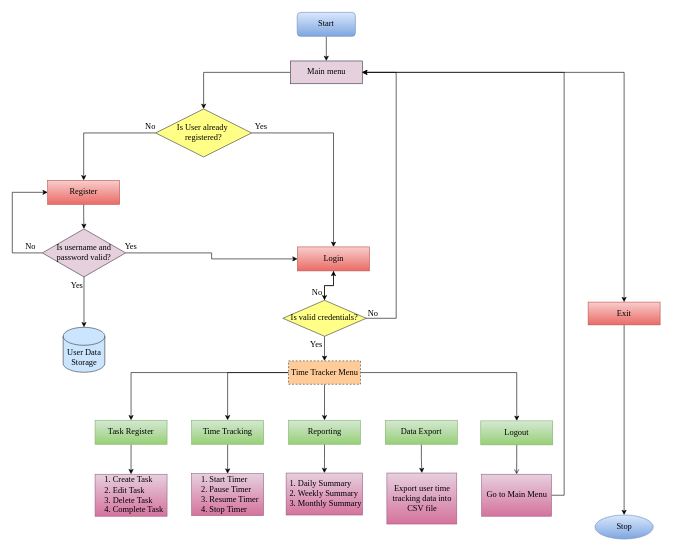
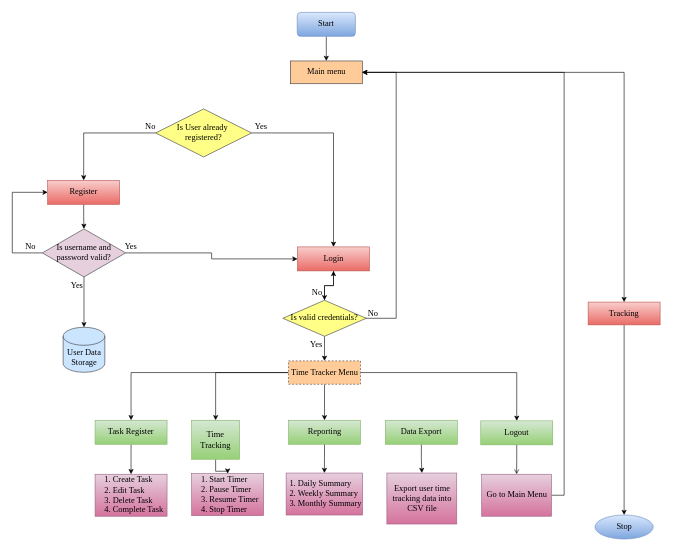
  <mxCell id="0" />
  <mxCell id="1" parent="0" />
  <mxCell id="2" value="" style="edgeStyle=orthogonalEdgeStyle;rounded=0;orthogonalLoop=1;jettySize=auto;html=1;fontFamily=Times New Roman;fontSize=14;" parent="1" source="3" target="6" edge="1"><mxGeometry relative="1" as="geometry" /></mxCell>
  <mxCell id="3" value="Start" style="whiteSpace=wrap;html=1;fontFamily=Times New Roman;fontSize=14;fillColor=#dae8fc;strokeColor=#6c8ebf;gradientColor=#7ea6e0;rounded=1;" parent="1" vertex="1"><mxGeometry x="495" y="20" width="97" height="40" as="geometry" /></mxCell>
  <mxCell id="4" style="edgeStyle=orthogonalEdgeStyle;rounded=0;orthogonalLoop=1;jettySize=auto;html=1;entryX=0.5;entryY=0;entryDx=0;entryDy=0;fontFamily=Times New Roman;fontSize=14;" edge="1" parent="1" source="6" target="8"><mxGeometry relative="1" as="geometry" /></mxCell>
- <mxCell id="5" style="edgeStyle=orthogonalEdgeStyle;rounded=0;orthogonalLoop=1;jettySize=auto;html=1;entryX=0.5;entryY=0;entryDx=0;entryDy=0;fontFamily=Times New Roman;fontSize=14;" edge="1" parent="1" source="6" target="11"><mxGeometry relative="1" as="geometry" /></mxCell>
- <mxCell id="6" value="Main menu" style="rounded=0;whiteSpace=wrap;html=1;fontFamily=Times New Roman;fontSize=14;fillColor=#e6d0de;strokeColor=#36393d;" parent="1" vertex="1"><mxGeometry x="483.5" y="101" width="120" height="38" as="geometry" /></mxCell>
+ <mxCell id="6" value="Main menu" style="rounded=0;whiteSpace=wrap;html=1;fontFamily=Times New Roman;fontSize=14;fillColor=#ffcc99;strokeColor=#36393d;" parent="1" vertex="1"><mxGeometry x="483.5" y="101" width="120" height="38" as="geometry" /></mxCell>
  <mxCell id="7" value="" style="edgeStyle=orthogonalEdgeStyle;rounded=0;orthogonalLoop=1;jettySize=auto;html=1;fontFamily=Times New Roman;fontSize=14;" edge="1" parent="1" source="8" target="53"><mxGeometry relative="1" as="geometry" /></mxCell>
- <mxCell id="8" value="Exit" style="rounded=0;whiteSpace=wrap;html=1;fontFamily=Times New Roman;fontSize=14;fillColor=#f8cecc;strokeColor=#b85450;gradientColor=#ea6b66;" parent="1" vertex="1"><mxGeometry x="980" y="503" width="120" height="38" as="geometry" /></mxCell>
+ <mxCell id="8" value="Tracking" style="rounded=0;whiteSpace=wrap;html=1;fontFamily=Times New Roman;fontSize=14;fillColor=#f8cecc;strokeColor=#b85450;gradientColor=#ea6b66;" parent="1" vertex="1"><mxGeometry x="980" y="503" width="120" height="38" as="geometry" /></mxCell>
  <mxCell id="9" style="edgeStyle=orthogonalEdgeStyle;rounded=0;orthogonalLoop=1;jettySize=auto;html=1;exitX=0;exitY=0.5;exitDx=0;exitDy=0;entryX=0.5;entryY=0;entryDx=0;entryDy=0;fontFamily=Times New Roman;fontSize=14;" parent="1" source="11" target="13" edge="1"><mxGeometry relative="1" as="geometry" /></mxCell>
  <mxCell id="10" style="edgeStyle=orthogonalEdgeStyle;rounded=0;orthogonalLoop=1;jettySize=auto;html=1;entryX=0.5;entryY=0;entryDx=0;entryDy=0;fontFamily=Times New Roman;fontSize=14;" edge="1" parent="1" source="11" target="15"><mxGeometry relative="1" as="geometry" /></mxCell>
  <mxCell id="11" value="Is User already&amp;nbsp;&lt;div&gt;registered?&lt;/div&gt;" style="rhombus;whiteSpace=wrap;html=1;fontFamily=Times New Roman;fontSize=14;fillColor=#ffff88;strokeColor=#36393d;" parent="1" vertex="1"><mxGeometry x="259" y="181" width="160" height="80" as="geometry" /></mxCell>
  <mxCell id="12" style="edgeStyle=orthogonalEdgeStyle;rounded=0;orthogonalLoop=1;jettySize=auto;html=1;entryX=0.5;entryY=0;entryDx=0;entryDy=0;fontFamily=Times New Roman;fontSize=14;" edge="1" parent="1" source="13" target="19"><mxGeometry relative="1" as="geometry"><mxPoint x="60" y="380" as="targetPoint" /></mxGeometry></mxCell>
  <mxCell id="13" value="Register" style="rounded=0;whiteSpace=wrap;html=1;fontFamily=Times New Roman;fontSize=14;fillColor=#f8cecc;strokeColor=#b85450;gradientColor=#ea6b66;" parent="1" vertex="1"><mxGeometry x="79" y="300" width="120" height="40" as="geometry" /></mxCell>
  <mxCell id="14" value="" style="edgeStyle=orthogonalEdgeStyle;rounded=0;orthogonalLoop=1;jettySize=auto;html=1;fontFamily=Times New Roman;fontSize=14;" edge="1" parent="1" source="15" target="28"><mxGeometry relative="1" as="geometry" /></mxCell>
  <mxCell id="15" value="Login" style="rounded=0;whiteSpace=wrap;html=1;fontFamily=Times New Roman;fontSize=14;fillColor=#f8cecc;strokeColor=#b85450;gradientColor=#ea6b66;" parent="1" vertex="1"><mxGeometry x="495.5" y="411" width="120" height="40" as="geometry" /></mxCell>
  <mxCell id="16" value="No" style="text;html=1;align=center;verticalAlign=middle;resizable=0;points=[];autosize=1;strokeColor=none;fillColor=none;fontFamily=Times New Roman;fontSize=14;" parent="1" vertex="1"><mxGeometry x="230" y="196" width="40" height="30" as="geometry" /></mxCell>
  <mxCell id="17" style="edgeStyle=orthogonalEdgeStyle;rounded=0;orthogonalLoop=1;jettySize=auto;html=1;entryX=0;entryY=0.5;entryDx=0;entryDy=0;fontFamily=Times New Roman;fontSize=14;" edge="1" parent="1" source="19" target="15"><mxGeometry relative="1" as="geometry" /></mxCell>
  <mxCell id="18" value="" style="edgeStyle=orthogonalEdgeStyle;rounded=0;orthogonalLoop=1;jettySize=auto;html=1;entryX=0;entryY=0.5;entryDx=0;entryDy=0;" edge="1" parent="1" source="19" target="13"><mxGeometry relative="1" as="geometry"><mxPoint x="20" y="310" as="targetPoint" /><Array as="points"><mxPoint x="20" y="421" /><mxPoint x="20" y="320" /></Array></mxGeometry></mxCell>
  <mxCell id="19" value="Is username and password valid?" style="rhombus;whiteSpace=wrap;html=1;fontFamily=Times New Roman;fontSize=14;fillColor=#e6d0de;strokeColor=#36393d;" parent="1" vertex="1"><mxGeometry x="70" y="381" width="139" height="80" as="geometry" /></mxCell>
  <mxCell id="20" value="User Data Storage" style="shape=cylinder3;whiteSpace=wrap;html=1;boundedLbl=1;backgroundOutline=1;size=15;fontFamily=Times New Roman;fontSize=14;fillColor=#cce5ff;strokeColor=#36393d;" vertex="1" parent="1"><mxGeometry x="104.75" y="545" width="69.5" height="75" as="geometry" /></mxCell>
  <mxCell id="21" value="Yes" style="text;html=1;align=center;verticalAlign=middle;whiteSpace=wrap;rounded=0;fontFamily=Times New Roman;fontSize=14;" vertex="1" parent="1"><mxGeometry x="98" y="461" width="60" height="30" as="geometry" /></mxCell>
  <mxCell id="22" style="edgeStyle=orthogonalEdgeStyle;rounded=0;orthogonalLoop=1;jettySize=auto;html=1;entryX=0.5;entryY=0;entryDx=0;entryDy=0;entryPerimeter=0;fontFamily=Times New Roman;fontSize=14;" edge="1" parent="1" source="19" target="20"><mxGeometry relative="1" as="geometry" /></mxCell>
  <mxCell id="23" value="Yes" style="text;html=1;align=center;verticalAlign=middle;whiteSpace=wrap;rounded=0;fontFamily=Times New Roman;fontSize=14;" vertex="1" parent="1"><mxGeometry x="405" y="196" width="60" height="30" as="geometry" /></mxCell>
  <mxCell id="24" value="Yes" style="text;html=1;align=center;verticalAlign=middle;whiteSpace=wrap;rounded=0;fontFamily=Times New Roman;fontSize=14;" vertex="1" parent="1"><mxGeometry x="188" y="396" width="60" height="30" as="geometry" /></mxCell>
  <mxCell id="25" style="edgeStyle=orthogonalEdgeStyle;rounded=0;orthogonalLoop=1;jettySize=auto;html=1;fontFamily=Times New Roman;fontSize=14;" edge="1" parent="1" source="28" target="15"><mxGeometry relative="1" as="geometry" /></mxCell>
  <mxCell id="26" value="" style="edgeStyle=orthogonalEdgeStyle;rounded=0;orthogonalLoop=1;jettySize=auto;html=1;fontFamily=Times New Roman;fontSize=14;" edge="1" parent="1" source="28" target="36"><mxGeometry relative="1" as="geometry" /></mxCell>
  <mxCell id="27" style="edgeStyle=orthogonalEdgeStyle;rounded=0;orthogonalLoop=1;jettySize=auto;html=1;entryX=1;entryY=0.5;entryDx=0;entryDy=0;fontFamily=Times New Roman;fontSize=14;" edge="1" parent="1"><mxGeometry relative="1" as="geometry"><mxPoint x="609.5" y="530" as="sourcePoint" /><mxPoint x="603" y="120" as="targetPoint" /><Array as="points"><mxPoint x="660" y="530" /><mxPoint x="660" y="120" /></Array></mxGeometry></mxCell>
  <mxCell id="28" value="Is valid credentials?" style="rhombus;whiteSpace=wrap;html=1;fontFamily=Times New Roman;fontSize=14;fillColor=#ffff88;strokeColor=#36393d;" vertex="1" parent="1"><mxGeometry x="471" y="500" width="139" height="60" as="geometry" /></mxCell>
  <mxCell id="29" value="No" style="text;html=1;align=center;verticalAlign=middle;resizable=0;points=[];autosize=1;strokeColor=none;fillColor=none;fontFamily=Times New Roman;fontSize=14;" vertex="1" parent="1"><mxGeometry x="508" y="472" width="40" height="30" as="geometry" /></mxCell>
  <mxCell id="30" value="No" style="text;html=1;align=center;verticalAlign=middle;resizable=0;points=[];autosize=1;strokeColor=none;fillColor=none;fontFamily=Times New Roman;fontSize=14;" vertex="1" parent="1"><mxGeometry x="600.5" y="507" width="40" height="30" as="geometry" /></mxCell>
  <mxCell id="31" value="Yes" style="text;html=1;align=center;verticalAlign=middle;whiteSpace=wrap;rounded=0;fontFamily=Times New Roman;fontSize=14;" vertex="1" parent="1"><mxGeometry x="497" y="560" width="60" height="30" as="geometry" /></mxCell>
  <mxCell id="32" value="" style="edgeStyle=orthogonalEdgeStyle;rounded=0;orthogonalLoop=1;jettySize=auto;html=1;fontFamily=Times New Roman;fontSize=14;" edge="1" parent="1" source="36" target="44"><mxGeometry relative="1" as="geometry" /></mxCell>
  <mxCell id="33" style="edgeStyle=orthogonalEdgeStyle;rounded=0;orthogonalLoop=1;jettySize=auto;html=1;entryX=0.5;entryY=0;entryDx=0;entryDy=0;fontFamily=Times New Roman;fontSize=14;" edge="1" parent="1" source="36" target="46"><mxGeometry relative="1" as="geometry" /></mxCell>
  <mxCell id="34" style="edgeStyle=orthogonalEdgeStyle;rounded=0;orthogonalLoop=1;jettySize=auto;html=1;entryX=0.5;entryY=0;entryDx=0;entryDy=0;fontFamily=Times New Roman;fontSize=14;" edge="1" parent="1" source="36" target="40"><mxGeometry relative="1" as="geometry" /></mxCell>
  <mxCell id="35" style="edgeStyle=orthogonalEdgeStyle;rounded=0;orthogonalLoop=1;jettySize=auto;html=1;entryX=0.5;entryY=0;entryDx=0;entryDy=0;fontFamily=Times New Roman;fontSize=14;" edge="1" parent="1" source="36" target="38"><mxGeometry relative="1" as="geometry" /></mxCell>
  <mxCell id="36" value="Time Tracker Menu" style="rounded=0;whiteSpace=wrap;html=1;fontFamily=Times New Roman;fontSize=14;fillColor=#ffcc99;strokeColor=#36393d;dashed=1;" vertex="1" parent="1"><mxGeometry x="480.5" y="601" width="120" height="39" as="geometry" /></mxCell>
  <mxCell id="37" style="edgeStyle=orthogonalEdgeStyle;rounded=0;orthogonalLoop=1;jettySize=auto;html=1;entryX=0.5;entryY=0;entryDx=0;entryDy=0;fontFamily=Times New Roman;fontSize=14;" edge="1" parent="1" source="38" target="47"><mxGeometry relative="1" as="geometry" /></mxCell>
  <mxCell id="38" value="&lt;div&gt;&lt;br&gt;&lt;/div&gt;Task Register&lt;div&gt;&lt;br&gt;&lt;/div&gt;" style="rounded=0;whiteSpace=wrap;html=1;fontFamily=Times New Roman;fontSize=14;fillColor=#d5e8d4;gradientColor=#97d077;strokeColor=#82b366;" vertex="1" parent="1"><mxGeometry x="158" y="700" width="120" height="40" as="geometry" /></mxCell>
  <mxCell id="39" value="" style="edgeStyle=orthogonalEdgeStyle;rounded=0;orthogonalLoop=1;jettySize=auto;html=1;fontFamily=Times New Roman;fontSize=14;" edge="1" parent="1" source="40" target="49"><mxGeometry relative="1" as="geometry" /></mxCell>
- <mxCell id="40" value="Time Tracking" style="rounded=0;whiteSpace=wrap;html=1;fontFamily=Times New Roman;fontSize=14;fillColor=#d5e8d4;gradientColor=#97d077;strokeColor=#82b366;" vertex="1" parent="1"><mxGeometry x="319" y="700" width="120" height="40" as="geometry" /></mxCell>
+ <mxCell id="40" value="Time Tracking" style="rounded=0;whiteSpace=wrap;html=1;fontFamily=Times New Roman;fontSize=14;fillColor=#d5e8d4;gradientColor=#97d077;strokeColor=#82b366;" vertex="1" parent="1"><mxGeometry x="319" y="700" width="80" height="65" as="geometry" /></mxCell>
  <mxCell id="41" value="" style="edgeStyle=orthogonalEdgeStyle;rounded=0;orthogonalLoop=1;jettySize=auto;html=1;fontFamily=Times New Roman;fontSize=14;" edge="1" parent="1" source="42" target="50"><mxGeometry relative="1" as="geometry" /></mxCell>
  <mxCell id="42" value="Data Export" style="rounded=0;whiteSpace=wrap;html=1;fontFamily=Times New Roman;fontSize=14;fillColor=#d5e8d4;gradientColor=#97d077;strokeColor=#82b366;" vertex="1" parent="1"><mxGeometry x="642" y="700" width="120" height="40" as="geometry" /></mxCell>
  <mxCell id="43" value="" style="edgeStyle=orthogonalEdgeStyle;rounded=0;orthogonalLoop=1;jettySize=auto;html=1;fontFamily=Times New Roman;fontSize=14;" edge="1" parent="1" source="44" target="48"><mxGeometry relative="1" as="geometry" /></mxCell>
  <mxCell id="44" value="Reporting" style="rounded=0;whiteSpace=wrap;html=1;fontFamily=Times New Roman;fontSize=14;fillColor=#d5e8d4;gradientColor=#97d077;strokeColor=#82b366;" vertex="1" parent="1"><mxGeometry x="480.5" y="700" width="120" height="40" as="geometry" /></mxCell>
  <mxCell id="45" value="" style="edgeStyle=orthogonalEdgeStyle;rounded=0;orthogonalLoop=1;jettySize=auto;html=1;fontFamily=Times New Roman;fontSize=14;endArrow=open;" edge="1" parent="1" source="46" target="52"><mxGeometry relative="1" as="geometry" /></mxCell>
  <mxCell id="46" value="Logout" style="rounded=0;whiteSpace=wrap;html=1;fontFamily=Times New Roman;fontSize=14;fillColor=#d5e8d4;gradientColor=#97d077;strokeColor=#82b366;" vertex="1" parent="1"><mxGeometry x="801" y="701" width="120" height="40" as="geometry" /></mxCell>
  <mxCell id="47" value="&amp;nbsp; &amp;nbsp; 1. Create Task&lt;div&gt;&amp;nbsp; &amp;nbsp; 2. Edit Task&lt;/div&gt;&lt;div&gt;&amp;nbsp; &amp;nbsp; 3. Delete Task&lt;/div&gt;&lt;div&gt;&amp;nbsp; &amp;nbsp; 4. Complete Task&lt;/div&gt;" style="rounded=0;whiteSpace=wrap;html=1;align=left;verticalAlign=middle;fontFamily=Times New Roman;fontSize=14;fillColor=#e6d0de;gradientColor=#d5739d;strokeColor=#996185;" vertex="1" parent="1"><mxGeometry x="158" y="790" width="120" height="70" as="geometry" /></mxCell>
  <mxCell id="48" value="&amp;nbsp;1. Daily Summary&lt;br&gt;&lt;div&gt;&amp;nbsp;2. Weekly Summary&lt;/div&gt;&lt;div&gt;&amp;nbsp;3. Monthly Summary&lt;/div&gt;" style="rounded=0;whiteSpace=wrap;html=1;align=left;verticalAlign=middle;fontFamily=Times New Roman;fontSize=14;fillColor=#e6d0de;gradientColor=#d5739d;strokeColor=#996185;" vertex="1" parent="1"><mxGeometry x="476.5" y="788" width="127.5" height="70" as="geometry" /></mxCell>
  <mxCell id="49" value="&amp;nbsp; &amp;nbsp; 1. Start Timer&lt;div&gt;&amp;nbsp; &amp;nbsp; 2. Pause Timer&lt;/div&gt;&lt;div&gt;&amp;nbsp; &amp;nbsp; 3. Resume Timer&lt;/div&gt;&lt;div&gt;&amp;nbsp; &amp;nbsp; 4. Stop Timer&lt;/div&gt;" style="rounded=0;whiteSpace=wrap;html=1;align=left;verticalAlign=middle;fontFamily=Times New Roman;fontSize=14;fillColor=#e6d0de;gradientColor=#d5739d;strokeColor=#996185;" vertex="1" parent="1"><mxGeometry x="319" y="789" width="120" height="70" as="geometry" /></mxCell>
  <mxCell id="50" value="Export user time tracking data into CSV file" style="rounded=0;whiteSpace=wrap;html=1;align=center;verticalAlign=middle;fontFamily=Times New Roman;fontSize=14;fillColor=#e6d0de;gradientColor=#d5739d;strokeColor=#996185;" vertex="1" parent="1"><mxGeometry x="644.5" y="788" width="116.5" height="85" as="geometry" /></mxCell>
  <mxCell id="51" style="edgeStyle=orthogonalEdgeStyle;rounded=0;orthogonalLoop=1;jettySize=auto;html=1;entryX=1;entryY=0.5;entryDx=0;entryDy=0;fontFamily=Times New Roman;fontSize=14;" edge="1" parent="1" source="52" target="6"><mxGeometry relative="1" as="geometry"><mxPoint x="983" y="120" as="targetPoint" /><Array as="points"><mxPoint x="940" y="825" /><mxPoint x="940" y="120" /></Array></mxGeometry></mxCell>
  <mxCell id="52" value="Go to Main Menu" style="rounded=0;whiteSpace=wrap;html=1;align=center;verticalAlign=middle;fontFamily=Times New Roman;fontSize=14;fillColor=#e6d0de;gradientColor=#d5739d;strokeColor=#996185;" vertex="1" parent="1"><mxGeometry x="802.5" y="790" width="116.5" height="70" as="geometry" /></mxCell>
  <mxCell id="53" value="Stop" style="ellipse;whiteSpace=wrap;html=1;fontFamily=Times New Roman;fontSize=14;fillColor=#dae8fc;strokeColor=#6c8ebf;gradientColor=#7ea6e0;" vertex="1" parent="1"><mxGeometry x="991.5" y="858" width="97" height="40" as="geometry" /></mxCell>
  <mxCell id="54" value="No" style="text;html=1;align=center;verticalAlign=middle;resizable=0;points=[];autosize=1;strokeColor=none;fillColor=none;fontFamily=Times New Roman;fontSize=14;" vertex="1" parent="1"><mxGeometry x="30" y="396" width="40" height="30" as="geometry" /></mxCell>
